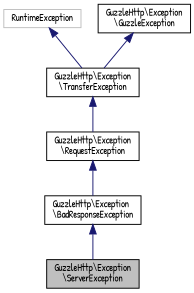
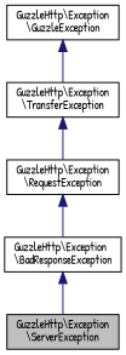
  digraph {
    fontname="Patrick Hand"
    node [color=black fillcolor=white fontname="Patrick Hand" fontsize=10 shape=record style=filled]
    edge [color=midnightblue dir=back fontname="Patrick Hand" fontsize=10 labelfontname=Helvetica labelfontsize=10 style=solid]
    n1 [fillcolor=grey75 fontcolor=black height=0.2 label="GuzzleHttp\\Exception\l\\ServerException" width=0.4]
    n2 [height=0.2 label="GuzzleHttp\\Exception\l\\BadResponseException" width=0.4]
    n3 [height=0.2 label="GuzzleHttp\\Exception\l\\RequestException" width=0.4]
    n4 [height=0.2 label="GuzzleHttp\\Exception\l\\TransferException" width=0.4]
-   n5 [color=grey75 height=0.2 label=RuntimeException width=0.4]
    n6 [height=0.2 label="GuzzleHttp\\Exception\l\\GuzzleException" width=0.4]
    n2 -> n1
    n3 -> n2
    n4 -> n3
-   n5 -> n4
    n6 -> n4
  }
